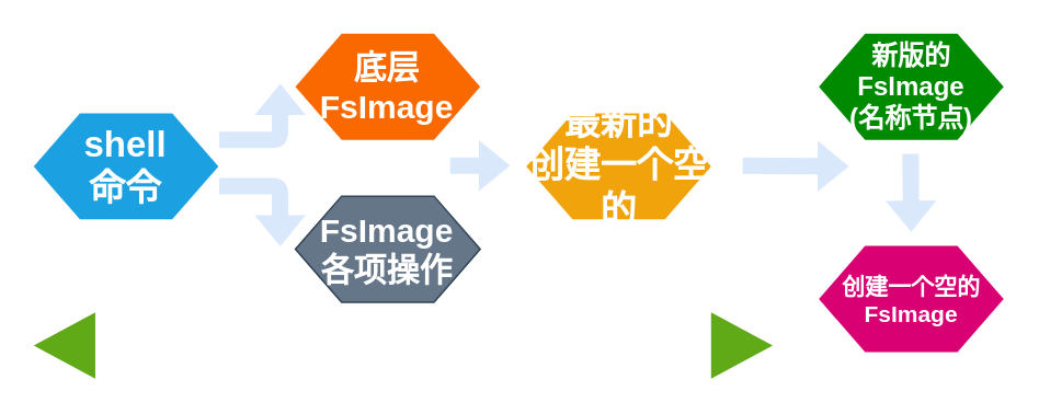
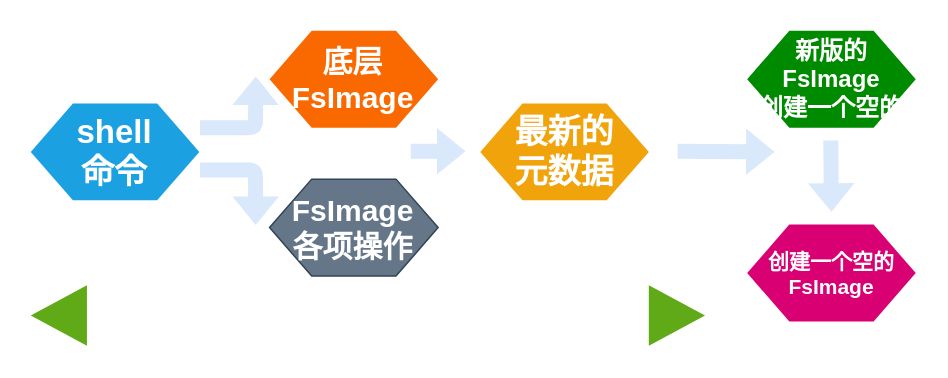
  <mxCell id="0" />
  <mxCell id="1" parent="0" />
  <mxCell id="2" value="&lt;div style=&quot;font-size: 22px&quot;&gt;&lt;font style=&quot;font-size: 22px&quot;&gt;shell&lt;/font&gt;&lt;/div&gt;&lt;div style=&quot;font-size: 22px&quot;&gt;&lt;font style=&quot;font-size: 22px&quot;&gt;命令&lt;br&gt;&lt;/font&gt;&lt;/div&gt;" style="shape=hexagon;perimeter=hexagonPerimeter2;whiteSpace=wrap;html=1;fontStyle=1;fillColor=#1ba1e2;strokeColor=none;fontColor=#ffffff;" parent="1" vertex="1"><mxGeometry y="68.462" width="112.381" height="64.615" as="geometry" x="20" /></mxCell>
  <mxCell id="3" value="&lt;div style=&quot;font-size: 20px;&quot;&gt;底层&lt;/div&gt;&lt;div style=&quot;font-size: 20px;&quot;&gt;FsImage&lt;br style=&quot;font-size: 20px;&quot;&gt;&lt;/div&gt;" style="shape=hexagon;perimeter=hexagonPerimeter2;whiteSpace=wrap;html=1;fontStyle=1;fontSize=20;fillColor=#fa6800;strokeColor=none;fontColor=#ffffff;" parent="1" vertex="1"><mxGeometry x="179.206" width="112.381" height="64.615" as="geometry" y="20" /></mxCell>
  <mxCell id="4" value="&lt;div style=&quot;font-size: 20px;&quot;&gt;FsImage&lt;/div&gt;&lt;div style=&quot;font-size: 20px;&quot;&gt;各项操作&lt;br style=&quot;font-size: 20px;&quot;&gt;&lt;/div&gt;" style="shape=hexagon;perimeter=hexagonPerimeter2;whiteSpace=wrap;html=1;fontStyle=1;fontSize=20;fillColor=#647687;strokeColor=#314354;fontColor=#ffffff;" parent="1" vertex="1"><mxGeometry x="179.206" y="118.923" width="112.381" height="64.615" as="geometry" /></mxCell>
- <mxCell id="5" value="&lt;div style=&quot;font-size: 22px;&quot;&gt;最新的&lt;/div&gt;&lt;div style=&quot;font-size: 22px;&quot;&gt;创建一个空的&lt;br style=&quot;font-size: 22px;&quot;&gt;&lt;/div&gt;" style="shape=hexagon;perimeter=hexagonPerimeter2;whiteSpace=wrap;html=1;fontStyle=1;fontSize=22;fillColor=#f0a30a;strokeColor=none;fontColor=#ffffff;" parent="1" vertex="1"><mxGeometry x="319.683" y="68.462" width="112.381" height="64.615" as="geometry" /></mxCell>
- <mxCell id="6" value="&lt;div style=&quot;font-size: 16px;&quot;&gt;新版的&lt;/div&gt;&lt;div style=&quot;font-size: 16px;&quot;&gt;FsImage&lt;/div&gt;&lt;div style=&quot;font-size: 16px;&quot;&gt;(名称节点)&lt;br style=&quot;font-size: 16px;&quot;&gt;&lt;/div&gt;" style="shape=hexagon;perimeter=hexagonPerimeter2;whiteSpace=wrap;html=1;fontStyle=1;fontSize=16;fillColor=#008a00;strokeColor=none;fontColor=#ffffff;" parent="1" vertex="1"><mxGeometry x="497.619" width="112.381" height="64.615" as="geometry" y="20" /></mxCell>
+ <mxCell id="5" value="&lt;div style=&quot;font-size: 22px;&quot;&gt;最新的&lt;/div&gt;&lt;div style=&quot;font-size: 22px;&quot;&gt;元数据&lt;br style=&quot;font-size: 22px;&quot;&gt;&lt;/div&gt;" style="shape=hexagon;perimeter=hexagonPerimeter2;whiteSpace=wrap;html=1;fontStyle=1;fontSize=22;fillColor=#f0a30a;strokeColor=none;fontColor=#ffffff;" parent="1" vertex="1"><mxGeometry x="319.683" y="68.462" width="112.381" height="64.615" as="geometry" /></mxCell>
+ <mxCell id="6" value="&lt;div style=&quot;font-size: 16px;&quot;&gt;新版的&lt;/div&gt;&lt;div style=&quot;font-size: 16px;&quot;&gt;FsImage&lt;/div&gt;&lt;div style=&quot;font-size: 16px;&quot;&gt;(创建一个空的)&lt;br style=&quot;font-size: 16px;&quot;&gt;&lt;/div&gt;" style="shape=hexagon;perimeter=hexagonPerimeter2;whiteSpace=wrap;html=1;fontStyle=1;fontSize=16;fillColor=#008a00;strokeColor=none;fontColor=#ffffff;" parent="1" vertex="1"><mxGeometry x="497.619" width="112.381" height="64.615" as="geometry" y="20" /></mxCell>
  <mxCell id="7" value="&lt;div style=&quot;font-size: 14px;&quot;&gt;创建一个空的&lt;/div&gt;&lt;div style=&quot;font-size: 14px;&quot;&gt;FsImage&lt;br style=&quot;font-size: 14px;&quot;&gt;&lt;/div&gt;" style="shape=hexagon;perimeter=hexagonPerimeter2;whiteSpace=wrap;html=1;fontStyle=1;fontSize=14;fillColor=#d80073;strokeColor=none;fontColor=#ffffff;" parent="1" vertex="1"><mxGeometry x="497.619" y="149.231" width="112.381" height="64.615" as="geometry" /></mxCell>
  <mxCell id="8" value="" style="shape=flexArrow;endArrow=classic;html=1;fillColor=#dae8fc;strokeColor=none;" parent="1" edge="1"><mxGeometry width="50" height="50" relative="1" as="geometry"><mxPoint x="132.381" y="84.615" as="sourcePoint" /><mxPoint x="170" y="50" as="targetPoint" /><Array as="points"><mxPoint x="169.841" y="84.615" /></Array></mxGeometry></mxCell>
  <mxCell id="9" value="" style="shape=flexArrow;endArrow=classic;html=1;fillColor=#dae8fc;strokeColor=none;" parent="1" edge="1"><mxGeometry width="50" height="50" relative="1" as="geometry"><mxPoint x="132.381" y="112.885" as="sourcePoint" /><mxPoint x="170" y="150" as="targetPoint" /><Array as="points"><mxPoint x="169.841" y="112.885" /></Array></mxGeometry></mxCell>
  <mxCell id="10" value="" style="shape=flexArrow;endArrow=classic;html=1;fillColor=#dae8fc;strokeColor=none;" parent="1" edge="1"><mxGeometry width="50" height="50" relative="1" as="geometry"><mxPoint x="272.857" y="100.365" as="sourcePoint" /><mxPoint x="310.317" y="100.365" as="targetPoint" /></mxGeometry></mxCell>
  <mxCell id="11" value="" style="shape=flexArrow;endArrow=classic;html=1;fillColor=#dae8fc;strokeColor=none;" parent="1" edge="1"><mxGeometry width="50" height="50" relative="1" as="geometry"><mxPoint x="450.794" y="100.365" as="sourcePoint" /><mxPoint x="516.349" y="100.769" as="targetPoint" /></mxGeometry></mxCell>
  <mxCell id="12" value="" style="shape=flexArrow;endArrow=classic;html=1;fontSize=14;fillColor=#dae8fc;strokeColor=none;" parent="1" edge="1"><mxGeometry width="50" height="50" relative="1" as="geometry"><mxPoint x="553.341" y="92.692" as="sourcePoint" /><mxPoint x="553.81" y="141.154" as="targetPoint" /></mxGeometry></mxCell>
  <mxCell id="13" value="" style="group" vertex="1" connectable="0" parent="1"><mxGeometry y="189.615" width="449.524" height="40.385" as="geometry" x="20" /></mxCell>
  <mxCell id="14" value="" style="triangle;whiteSpace=wrap;html=1;direction=west;strokeColor=none;fillColor=#60a917;fontColor=#ffffff;" vertex="1" parent="13"><mxGeometry width="37.46" height="40.385" as="geometry" /></mxCell>
  <mxCell id="15" value="" style="triangle;whiteSpace=wrap;html=1;strokeColor=none;fillColor=#60a917;fontColor=#ffffff;" vertex="1" parent="13"><mxGeometry x="412.063" width="37.46" height="40.385" as="geometry" /></mxCell>
